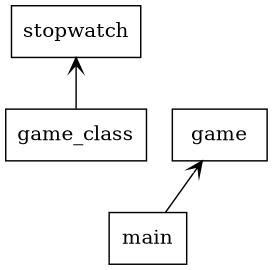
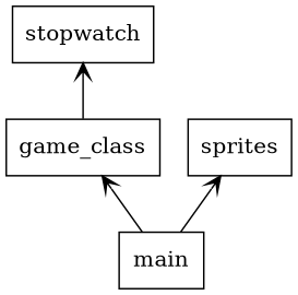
  digraph {
    rankdir=BT
    node [shape=box]
    edge [arrowhead=open arrowtail=none]
    n1 [label=game_class]
    n2 [label=stopwatch]
-   n3 [label=game]
+   n3 [label=sprites]
    n4 [label=main]
    n1 -> n2
+   n4 -> n1
    n4 -> n3
  }
